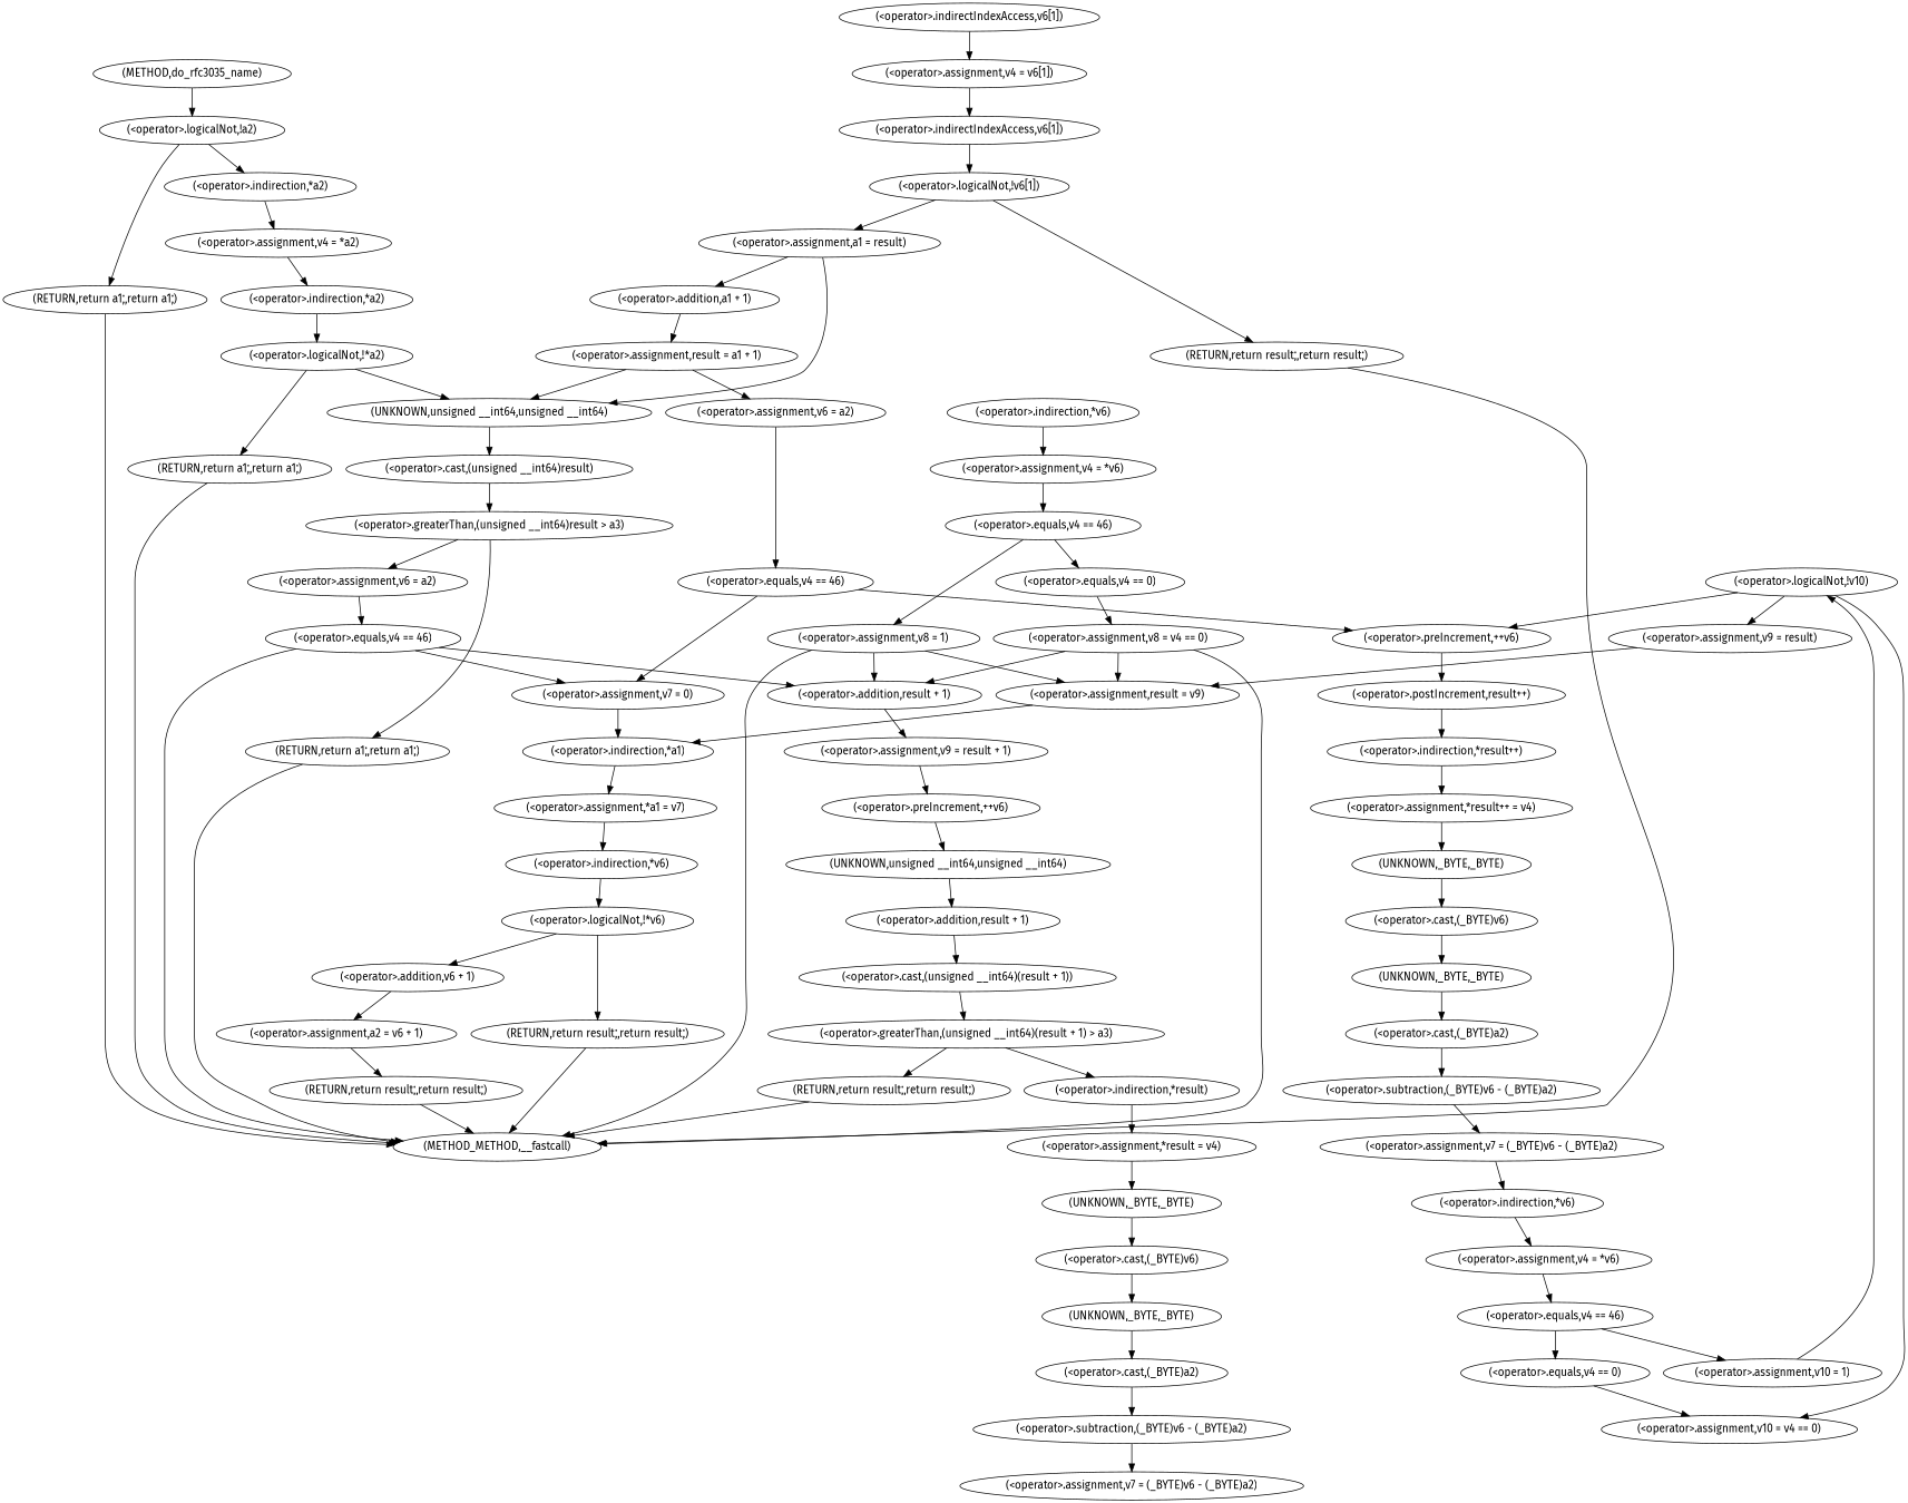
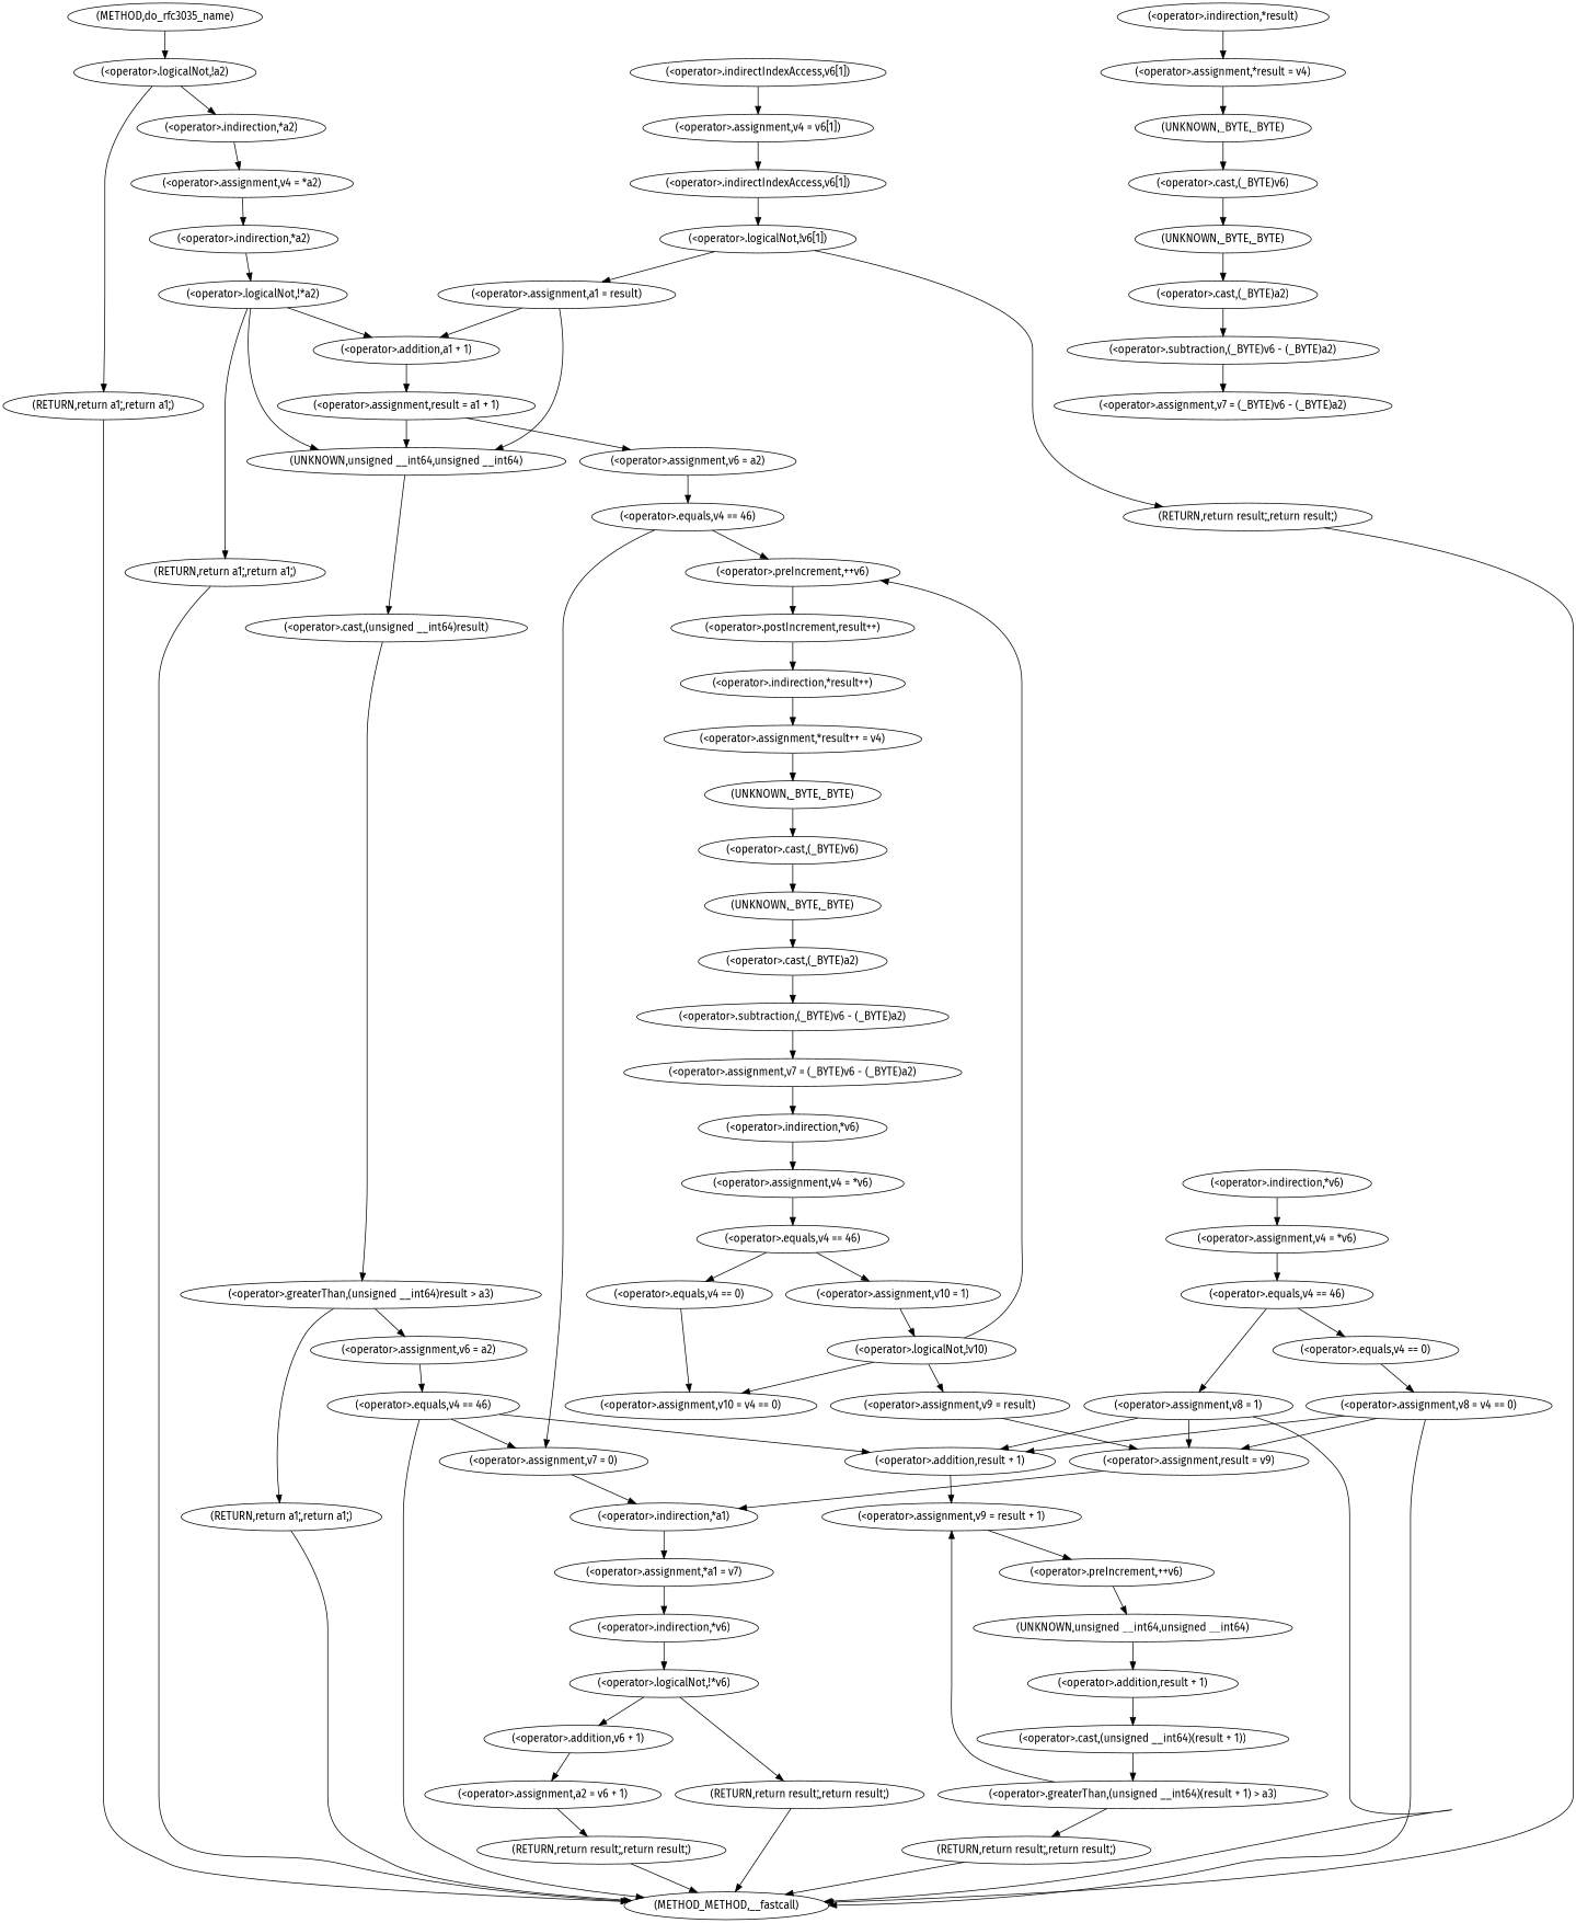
  digraph {
    fontname="Fira Sans"
    node [fontname="Fira Sans"]
    edge [fontname="Fira Sans"]
    n1 [label="(<operator>.logicalNot,!a2)"]
    n2 [label="(RETURN,return a1;,return a1;)"]
    n3 [label="(<operator>.indirection,*a2)"]
    n4 [label="(METHOD_METHOD,__fastcall)"]
    n5 [label="(<operator>.assignment,v4 = *a2)"]
    n6 [label="(<operator>.indirection,*a2)"]
    n7 [label="(<operator>.logicalNot,!*a2)"]
    n8 [label="(RETURN,return a1;,return a1;)"]
    n9 [label="(<operator>.addition,a1 + 1)"]
    n10 [label="(UNKNOWN,unsigned __int64,unsigned __int64)"]
    n11 [label="(<operator>.assignment,result = a1 + 1)"]
    n12 [label="(<operator>.cast,(unsigned __int64)result)"]
    n13 [label="(<operator>.assignment,v6 = a2)"]
    n14 [label="(<operator>.equals,v4 == 46)"]
    n15 [label="(<operator>.preIncrement,++v6)"]
    n16 [label="(<operator>.assignment,v7 = 0)"]
    n17 [label="(<operator>.postIncrement,result++)"]
    n18 [label="(<operator>.indirection,*a1)"]
    n19 [label="(<operator>.indirection,*result++)"]
    n20 [label="(<operator>.assignment,*result++ = v4)"]
    n21 [label="(UNKNOWN,_BYTE,_BYTE)"]
    n22 [label="(<operator>.cast,(_BYTE)v6)"]
    n23 [label="(<operator>.assignment,v7 = (_BYTE)v6 - (_BYTE)a2)"]
    n24 [label="(<operator>.indirection,*v6)"]
    n25 [label="(<operator>.assignment,v4 = *v6)"]
    n26 [label="(<operator>.subtraction,(_BYTE)v6 - (_BYTE)a2)"]
    n27 [label="(UNKNOWN,_BYTE,_BYTE)"]
    n28 [label="(<operator>.cast,(_BYTE)a2)"]
    n29 [label="(<operator>.equals,v4 == 46)"]
    n30 [label="(<operator>.assignment,v10 = 1)"]
    n31 [label="(<operator>.equals,v4 == 0)"]
    n32 [label="(<operator>.logicalNot,!v10)"]
    n33 [label="(<operator>.assignment,v10 = v4 == 0)"]
    n34 [label="(<operator>.assignment,v9 = result)"]
    n35 [label="(<operator>.assignment,result = v9)"]
    n36 [label="(<operator>.assignment,*a1 = v7)"]
    n37 [label="(<operator>.indirection,*v6)"]
    n38 [label="(<operator>.logicalNot,!*v6)"]
    n39 [label="(RETURN,return result;,return result;)"]
    n40 [label="(<operator>.addition,v6 + 1)"]
    n41 [label="(<operator>.assignment,a2 = v6 + 1)"]
    n42 [label="(RETURN,return result;,return result;)"]
    n43 [label="(<operator>.assignment,v4 = v6[1])"]
    n44 [label="(<operator>.indirectIndexAccess,v6[1])"]
    n45 [label="(<operator>.logicalNot,!v6[1])"]
    n46 [label="(<operator>.indirectIndexAccess,v6[1])"]
    n47 [label="(RETURN,return result;,return result;)"]
    n48 [label="(<operator>.assignment,a1 = result)"]
    n49 [label="(<operator>.greaterThan,(unsigned __int64)result > a3)"]
    n50 [label="(RETURN,return a1;,return a1;)"]
    n51 [label="(<operator>.assignment,v6 = a2)"]
    n52 [label="(<operator>.equals,v4 == 46)"]
    n53 [label="(<operator>.addition,result + 1)"]
    n54 [label="(<operator>.assignment,v9 = result + 1)"]
    n55 [label="(<operator>.preIncrement,++v6)"]
    n56 [label="(UNKNOWN,unsigned __int64,unsigned __int64)"]
    n57 [label="(<operator>.addition,result + 1)"]
    n58 [label="(<operator>.greaterThan,(unsigned __int64)(result + 1) > a3)"]
    n59 [label="(RETURN,return result;,return result;)"]
    n60 [label="(<operator>.indirection,*result)"]
    n61 [label="(<operator>.assignment,*result = v4)"]
    n62 [label="(<operator>.cast,(unsigned __int64)(result + 1))"]
    n63 [label="(UNKNOWN,_BYTE,_BYTE)"]
    n64 [label="(<operator>.cast,(_BYTE)v6)"]
    n65 [label="(<operator>.assignment,v7 = (_BYTE)v6 - (_BYTE)a2)"]
    n66 [label="(<operator>.subtraction,(_BYTE)v6 - (_BYTE)a2)"]
    n67 [label="(UNKNOWN,_BYTE,_BYTE)"]
    n68 [label="(<operator>.cast,(_BYTE)a2)"]
    n69 [label="(<operator>.indirection,*v6)"]
    n70 [label="(<operator>.assignment,v4 = *v6)"]
    n71 [label="(<operator>.equals,v4 == 46)"]
    n72 [label="(<operator>.assignment,v8 = 1)"]
    n73 [label="(<operator>.equals,v4 == 0)"]
    n74 [label="(<operator>.assignment,v8 = v4 == 0)"]
    n75 [label="(METHOD,do_rfc3035_name)"]
    n1 -> n2
    n1 -> n3
    n2 -> n4
    n3 -> n5
    n5 -> n6
    n6 -> n7
    n7 -> n8
+   n7 -> n9
    n7 -> n10
    n8 -> n4
    n9 -> n11
    n10 -> n12
    n11 -> n10
    n11 -> n13
    n12 -> n49
    n13 -> n14
    n14 -> n15
    n14 -> n16
    n15 -> n17
    n16 -> n18
    n17 -> n19
    n18 -> n36
    n19 -> n20
    n20 -> n21
    n21 -> n22
    n22 -> n27
    n23 -> n24
    n24 -> n25
    n25 -> n29
    n26 -> n23
    n27 -> n28
    n28 -> n26
    n29 -> n30
    n29 -> n31
    n30 -> n32
    n31 -> n33
    n32 -> n15
    n32 -> n33
    n32 -> n34
    n34 -> n35
    n35 -> n18
    n36 -> n37
    n37 -> n38
    n38 -> n39
    n38 -> n40
    n39 -> n4
    n40 -> n41
    n41 -> n42
    n42 -> n4
    n43 -> n44
    n44 -> n45
    n45 -> n47
    n45 -> n48
    n46 -> n43
    n47 -> n4
    n48 -> n9
    n48 -> n10
    n49 -> n50
    n49 -> n51
    n50 -> n4
    n51 -> n52
    n52 -> n4
    n52 -> n16
    n52 -> n53
    n53 -> n54
    n54 -> n55
    n55 -> n56
    n56 -> n57
    n57 -> n62
    n58 -> n59
-   n58 -> n60
+   n58 -> n54
    n59 -> n4
    n60 -> n61
    n61 -> n63
    n62 -> n58
    n63 -> n64
    n64 -> n67
    n66 -> n65
    n67 -> n68
    n68 -> n66
    n69 -> n70
    n70 -> n71
    n71 -> n72
    n71 -> n73
    n72 -> n4
    n72 -> n35
    n72 -> n53
    n73 -> n74
    n74 -> n4
    n74 -> n35
    n74 -> n53
    n75 -> n1
  }
